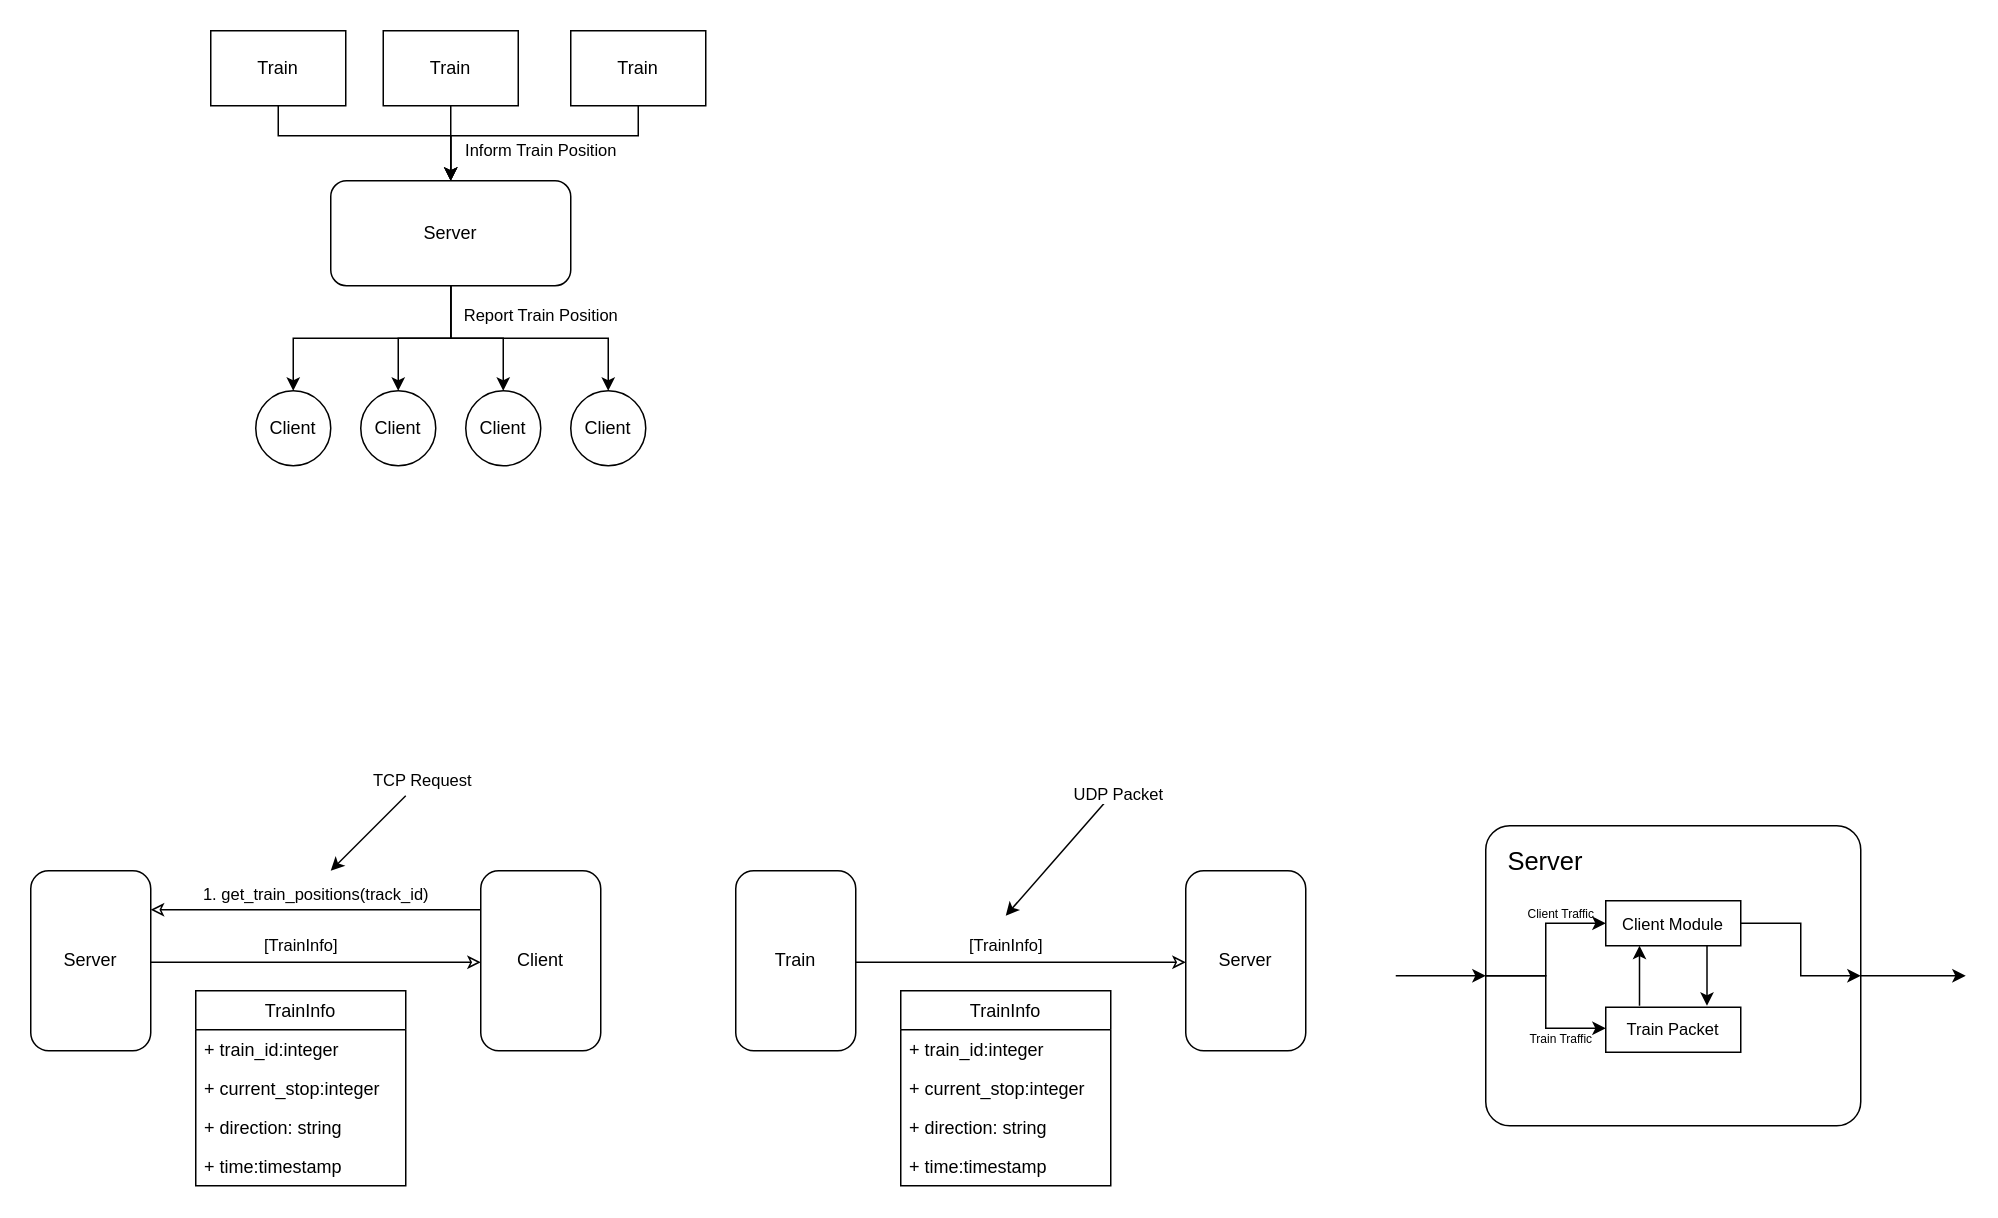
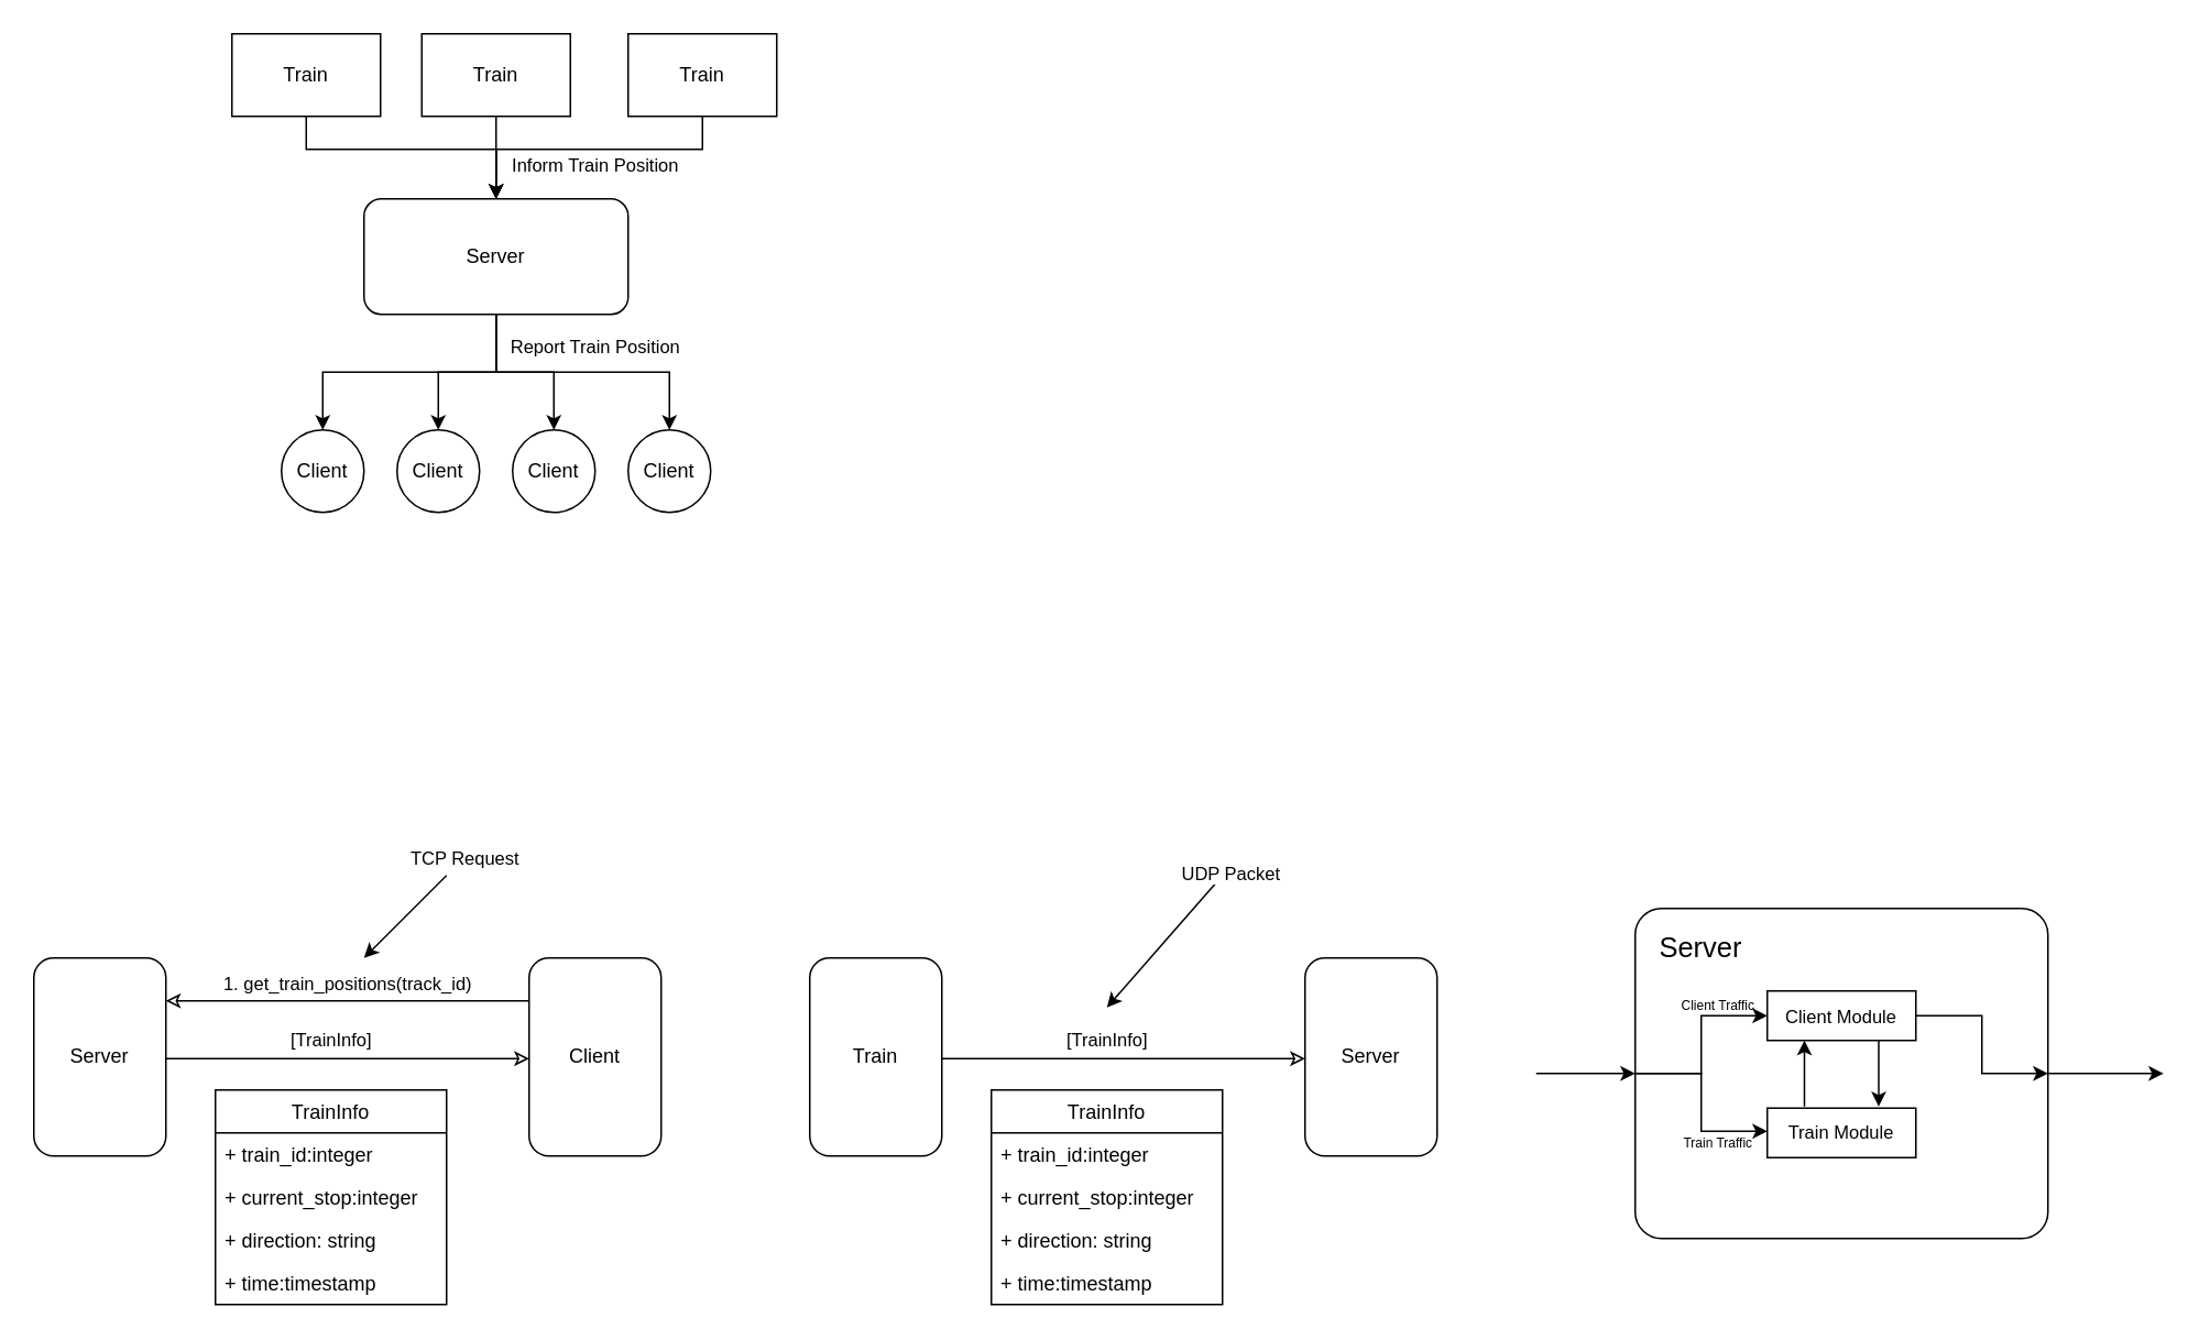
  <mxCell id="0" />
  <mxCell id="1" parent="0" />
  <mxCell id="2" value="Client" style="ellipse;whiteSpace=wrap;html=1;aspect=fixed;" vertex="1" parent="1"><mxGeometry x="170" y="260" width="50" height="50" as="geometry" /></mxCell>
  <mxCell id="3" value="Client" style="ellipse;whiteSpace=wrap;html=1;aspect=fixed;" vertex="1" parent="1"><mxGeometry x="240" y="260" width="50" height="50" as="geometry" /></mxCell>
  <mxCell id="4" value="Client" style="ellipse;whiteSpace=wrap;html=1;aspect=fixed;" vertex="1" parent="1"><mxGeometry x="310" y="260" width="50" height="50" as="geometry" /></mxCell>
  <mxCell id="5" value="Client" style="ellipse;whiteSpace=wrap;html=1;aspect=fixed;" vertex="1" parent="1"><mxGeometry x="380" y="260" width="50" height="50" as="geometry" /></mxCell>
  <mxCell id="6" style="edgeStyle=orthogonalEdgeStyle;rounded=0;orthogonalLoop=1;jettySize=auto;html=1;entryX=0.5;entryY=0;entryDx=0;entryDy=0;" edge="1" parent="1" source="10" target="3"><mxGeometry relative="1" as="geometry" /></mxCell>
  <mxCell id="7" style="edgeStyle=orthogonalEdgeStyle;rounded=0;orthogonalLoop=1;jettySize=auto;html=1;entryX=0.5;entryY=0;entryDx=0;entryDy=0;" edge="1" parent="1" source="10" target="4"><mxGeometry relative="1" as="geometry" /></mxCell>
  <mxCell id="8" style="edgeStyle=orthogonalEdgeStyle;rounded=0;orthogonalLoop=1;jettySize=auto;html=1;entryX=0.5;entryY=0;entryDx=0;entryDy=0;" edge="1" parent="1" source="10" target="5"><mxGeometry relative="1" as="geometry" /></mxCell>
  <mxCell id="9" value="Report Train Position" style="edgeStyle=orthogonalEdgeStyle;rounded=0;orthogonalLoop=1;jettySize=auto;html=1;entryX=0.5;entryY=0;entryDx=0;entryDy=0;" edge="1" parent="1" source="10" target="2"><mxGeometry x="-0.771" y="60" relative="1" as="geometry"><mxPoint as="offset" /></mxGeometry></mxCell>
  <mxCell id="10" value="&lt;div&gt;Server&lt;/div&gt;" style="rounded=1;whiteSpace=wrap;html=1;" vertex="1" parent="1"><mxGeometry x="220" y="120" width="160" height="70" as="geometry" /></mxCell>
  <mxCell id="11" style="edgeStyle=orthogonalEdgeStyle;rounded=0;orthogonalLoop=1;jettySize=auto;html=1;" edge="1" parent="1" source="12"><mxGeometry relative="1" as="geometry"><mxPoint x="300" y="120" as="targetPoint" /><Array as="points"><mxPoint x="185" y="90" /><mxPoint x="300" y="90" /></Array></mxGeometry></mxCell>
  <mxCell id="12" value="Train" style="rounded=0;whiteSpace=wrap;html=1;" vertex="1" parent="1"><mxGeometry x="140" y="20" width="90" height="50" as="geometry" /></mxCell>
  <mxCell id="13" style="edgeStyle=orthogonalEdgeStyle;rounded=0;orthogonalLoop=1;jettySize=auto;html=1;entryX=0.5;entryY=0;entryDx=0;entryDy=0;" edge="1" parent="1" source="14" target="10"><mxGeometry relative="1" as="geometry" /></mxCell>
  <mxCell id="14" value="Train" style="rounded=0;whiteSpace=wrap;html=1;" vertex="1" parent="1"><mxGeometry x="255" y="20" width="90" height="50" as="geometry" /></mxCell>
  <mxCell id="15" value="&lt;div&gt;Inform Train Position&lt;br&gt;&lt;/div&gt;" style="edgeStyle=orthogonalEdgeStyle;rounded=0;orthogonalLoop=1;jettySize=auto;html=1;entryX=0.5;entryY=0;entryDx=0;entryDy=0;" edge="1" parent="1" source="16" target="10"><mxGeometry x="-0.029" y="10" relative="1" as="geometry"><Array as="points"><mxPoint x="425" y="90" /><mxPoint x="300" y="90" /></Array><mxPoint as="offset" /></mxGeometry></mxCell>
  <mxCell id="16" value="Train " style="rounded=0;whiteSpace=wrap;html=1;" vertex="1" parent="1"><mxGeometry x="380" y="20" width="90" height="50" as="geometry" /></mxCell>
  <mxCell id="17" value="1. get_train_positions(track_id)" style="edgeStyle=orthogonalEdgeStyle;rounded=0;orthogonalLoop=1;jettySize=auto;html=1;endArrow=none;endFill=0;startArrow=classic;startFill=0;entryX=0;entryY=0.5;entryDx=0;entryDy=0;" edge="1" parent="1"><mxGeometry y="10" relative="1" as="geometry"><mxPoint x="100" y="606" as="sourcePoint" /><mxPoint x="320" y="606" as="targetPoint" /><mxPoint as="offset" /></mxGeometry></mxCell>
  <mxCell id="18" value="&lt;div&gt;Server&lt;/div&gt;" style="rounded=1;whiteSpace=wrap;html=1;" vertex="1" parent="1"><mxGeometry x="20" y="580" width="80" height="120" as="geometry" /></mxCell>
  <mxCell id="19" value="[TrainInfo]" style="edgeStyle=orthogonalEdgeStyle;rounded=0;orthogonalLoop=1;jettySize=auto;html=1;entryX=0;entryY=0.25;entryDx=0;entryDy=0;endArrow=classic;endFill=0;startArrow=none;startFill=0;exitX=1;exitY=0.25;exitDx=0;exitDy=0;" edge="1" parent="1"><mxGeometry x="-0.091" y="11" relative="1" as="geometry"><mxPoint x="100" y="641" as="sourcePoint" /><mxPoint x="320" y="641" as="targetPoint" /><mxPoint as="offset" /></mxGeometry></mxCell>
  <mxCell id="20" value="&lt;div&gt;Client&lt;/div&gt;" style="rounded=1;whiteSpace=wrap;html=1;" vertex="1" parent="1"><mxGeometry x="320" y="580" width="80" height="120" as="geometry" /></mxCell>
  <mxCell id="21" value="TrainInfo" style="swimlane;fontStyle=0;childLayout=stackLayout;horizontal=1;startSize=26;fillColor=none;horizontalStack=0;resizeParent=1;resizeParentMax=0;resizeLast=0;collapsible=1;marginBottom=0;" vertex="1" parent="1"><mxGeometry x="130" y="660" width="140" height="130" as="geometry" /></mxCell>
  <mxCell id="22" value="+ train_id:integer" style="text;strokeColor=none;fillColor=none;align=left;verticalAlign=top;spacingLeft=4;spacingRight=4;overflow=hidden;rotatable=0;points=[[0,0.5],[1,0.5]];portConstraint=eastwest;" vertex="1" parent="21"><mxGeometry y="26" width="140" height="26" as="geometry" /></mxCell>
  <mxCell id="23" value="+ current_stop:integer" style="text;strokeColor=none;fillColor=none;align=left;verticalAlign=top;spacingLeft=4;spacingRight=4;overflow=hidden;rotatable=0;points=[[0,0.5],[1,0.5]];portConstraint=eastwest;" vertex="1" parent="21"><mxGeometry y="52" width="140" height="26" as="geometry" /></mxCell>
  <mxCell id="24" value="+ direction: string" style="text;strokeColor=none;fillColor=none;align=left;verticalAlign=top;spacingLeft=4;spacingRight=4;overflow=hidden;rotatable=0;points=[[0,0.5],[1,0.5]];portConstraint=eastwest;" vertex="1" parent="21"><mxGeometry y="78" width="140" height="26" as="geometry" /></mxCell>
  <mxCell id="25" value="+ time:timestamp" style="text;strokeColor=none;fillColor=none;align=left;verticalAlign=top;spacingLeft=4;spacingRight=4;overflow=hidden;rotatable=0;points=[[0,0.5],[1,0.5]];portConstraint=eastwest;" vertex="1" parent="21"><mxGeometry y="104" width="140" height="26" as="geometry" /></mxCell>
  <mxCell id="26" value="" style="endArrow=none;html=1;rounded=0;startArrow=classic;startFill=1;" edge="1" parent="1"><mxGeometry width="50" height="50" relative="1" as="geometry"><mxPoint x="220" y="580" as="sourcePoint" /><mxPoint x="270" y="530" as="targetPoint" /></mxGeometry></mxCell>
  <mxCell id="27" value="&lt;div&gt;TCP Request&lt;/div&gt;" style="edgeLabel;html=1;align=center;verticalAlign=middle;resizable=0;points=[];" vertex="1" connectable="0" parent="26"><mxGeometry x="0.452" relative="1" as="geometry"><mxPoint x="24" y="-24" as="offset" /></mxGeometry></mxCell>
  <mxCell id="28" value="Train" style="rounded=1;whiteSpace=wrap;html=1;" vertex="1" parent="1"><mxGeometry x="490" y="580" width="80" height="120" as="geometry" /></mxCell>
  <mxCell id="29" value="[TrainInfo]" style="edgeStyle=orthogonalEdgeStyle;rounded=0;orthogonalLoop=1;jettySize=auto;html=1;entryX=0;entryY=0.25;entryDx=0;entryDy=0;endArrow=classic;endFill=0;startArrow=none;startFill=0;exitX=1;exitY=0.25;exitDx=0;exitDy=0;" edge="1" parent="1"><mxGeometry x="-0.091" y="11" relative="1" as="geometry"><mxPoint x="570" y="641" as="sourcePoint" /><mxPoint x="790" y="641" as="targetPoint" /><mxPoint as="offset" /></mxGeometry></mxCell>
  <mxCell id="30" value="Server" style="rounded=1;whiteSpace=wrap;html=1;" vertex="1" parent="1"><mxGeometry x="790" y="580" width="80" height="120" as="geometry" /></mxCell>
  <mxCell id="31" value="TrainInfo" style="swimlane;fontStyle=0;childLayout=stackLayout;horizontal=1;startSize=26;fillColor=none;horizontalStack=0;resizeParent=1;resizeParentMax=0;resizeLast=0;collapsible=1;marginBottom=0;" vertex="1" parent="1"><mxGeometry x="600" y="660" width="140" height="130" as="geometry" /></mxCell>
  <mxCell id="32" value="+ train_id:integer" style="text;strokeColor=none;fillColor=none;align=left;verticalAlign=top;spacingLeft=4;spacingRight=4;overflow=hidden;rotatable=0;points=[[0,0.5],[1,0.5]];portConstraint=eastwest;" vertex="1" parent="31"><mxGeometry y="26" width="140" height="26" as="geometry" /></mxCell>
  <mxCell id="33" value="+ current_stop:integer" style="text;strokeColor=none;fillColor=none;align=left;verticalAlign=top;spacingLeft=4;spacingRight=4;overflow=hidden;rotatable=0;points=[[0,0.5],[1,0.5]];portConstraint=eastwest;" vertex="1" parent="31"><mxGeometry y="52" width="140" height="26" as="geometry" /></mxCell>
  <mxCell id="34" value="+ direction: string" style="text;strokeColor=none;fillColor=none;align=left;verticalAlign=top;spacingLeft=4;spacingRight=4;overflow=hidden;rotatable=0;points=[[0,0.5],[1,0.5]];portConstraint=eastwest;" vertex="1" parent="31"><mxGeometry y="78" width="140" height="26" as="geometry" /></mxCell>
  <mxCell id="35" value="+ time:timestamp" style="text;strokeColor=none;fillColor=none;align=left;verticalAlign=top;spacingLeft=4;spacingRight=4;overflow=hidden;rotatable=0;points=[[0,0.5],[1,0.5]];portConstraint=eastwest;" vertex="1" parent="31"><mxGeometry y="104" width="140" height="26" as="geometry" /></mxCell>
  <mxCell id="36" value="" style="endArrow=none;html=1;rounded=0;startArrow=classic;startFill=1;" edge="1" parent="1"><mxGeometry width="50" height="50" relative="1" as="geometry"><mxPoint x="670" y="610" as="sourcePoint" /><mxPoint x="740" y="530" as="targetPoint" /></mxGeometry></mxCell>
  <mxCell id="37" value="&lt;div&gt;UDP Packet&lt;/div&gt;" style="edgeLabel;html=1;align=center;verticalAlign=middle;resizable=0;points=[];" vertex="1" connectable="0" parent="36"><mxGeometry x="0.452" relative="1" as="geometry"><mxPoint x="24" y="-24" as="offset" /></mxGeometry></mxCell>
  <mxCell id="38" value="" style="rounded=1;whiteSpace=wrap;html=1;arcSize=8;" vertex="1" parent="1"><mxGeometry x="990" y="550" width="250" height="200" as="geometry" /></mxCell>
  <mxCell id="39" value="&lt;font style=&quot;font-size: 17px;&quot;&gt;Server&lt;/font&gt;" style="text;html=1;strokeColor=none;fillColor=none;align=center;verticalAlign=middle;whiteSpace=wrap;rounded=0;fontSize=17;" vertex="1" parent="1"><mxGeometry x="1000" y="560" width="60" height="30" as="geometry" /></mxCell>
  <mxCell id="40" value="&lt;font style=&quot;font-size: 8px;&quot;&gt;&lt;font style=&quot;font-size: 8px;&quot;&gt;Train Traffic&lt;/font&gt;&lt;br&gt;&lt;/font&gt;" style="endArrow=classic;html=1;rounded=0;fontSize=17;entryX=0;entryY=0.5;entryDx=0;entryDy=0;exitX=0;exitY=0.5;exitDx=0;exitDy=0;labelBackgroundColor=none;labelPosition=center;verticalLabelPosition=middle;align=center;verticalAlign=middle;" edge="1" parent="1" target="45"><mxGeometry x="0.478" y="-5" width="50" height="50" relative="1" as="geometry"><mxPoint x="990" y="650" as="sourcePoint" /><mxPoint x="1070" y="615" as="targetPoint" /><Array as="points"><mxPoint x="1030" y="650" /><mxPoint x="1030" y="685" /></Array><mxPoint as="offset" /></mxGeometry></mxCell>
  <mxCell id="41" value="" style="endArrow=classic;html=1;rounded=0;fontSize=17;entryX=0;entryY=0.5;entryDx=0;entryDy=0;" edge="1" parent="1" target="38"><mxGeometry width="50" height="50" relative="1" as="geometry"><mxPoint x="930" y="650" as="sourcePoint" /><mxPoint x="1150" y="640" as="targetPoint" /></mxGeometry></mxCell>
  <mxCell id="42" value="" style="rounded=1;whiteSpace=wrap;html=1;fontSize=17;arcSize=0;" vertex="1" parent="1"><mxGeometry x="1070" y="600" width="90" height="30" as="geometry" /></mxCell>
  <mxCell id="43" value="&lt;font style=&quot;font-size: 11px;&quot;&gt;Client Module&lt;/font&gt;" style="text;html=1;strokeColor=none;fillColor=none;align=center;verticalAlign=middle;whiteSpace=wrap;rounded=0;fontSize=17;" vertex="1" parent="1"><mxGeometry x="1070" y="600" width="90" height="30" as="geometry" /></mxCell>
  <mxCell id="44" value="" style="rounded=1;whiteSpace=wrap;html=1;fontSize=17;arcSize=0;" vertex="1" parent="1"><mxGeometry x="1070" y="671" width="90" height="30" as="geometry" /></mxCell>
- <mxCell id="45" value="&lt;font style=&quot;font-size: 11px;&quot;&gt;Train Packet&lt;/font&gt;" style="text;html=1;strokeColor=none;fillColor=none;align=center;verticalAlign=middle;whiteSpace=wrap;rounded=0;fontSize=17;" vertex="1" parent="1"><mxGeometry x="1070" y="670" width="90" height="30" as="geometry" /></mxCell>
+ <mxCell id="45" value="&lt;font style=&quot;font-size: 11px;&quot;&gt;Train Module&lt;/font&gt;" style="text;html=1;strokeColor=none;fillColor=none;align=center;verticalAlign=middle;whiteSpace=wrap;rounded=0;fontSize=17;" vertex="1" parent="1"><mxGeometry x="1070" y="670" width="90" height="30" as="geometry" /></mxCell>
  <mxCell id="46" value="&lt;font style=&quot;font-size: 8px;&quot;&gt;Client Traffic&lt;br&gt;&lt;/font&gt;" style="endArrow=classic;html=1;rounded=0;fontSize=17;entryX=0;entryY=0.5;entryDx=0;entryDy=0;exitX=0;exitY=0.5;exitDx=0;exitDy=0;labelBackgroundColor=none;labelPosition=center;verticalLabelPosition=bottom;align=center;verticalAlign=top;" edge="1" parent="1" source="38" target="43"><mxGeometry x="0.478" y="25" width="50" height="50" relative="1" as="geometry"><mxPoint x="940" y="660" as="sourcePoint" /><mxPoint x="1000" y="660" as="targetPoint" /><Array as="points"><mxPoint x="1030" y="650" /><mxPoint x="1030" y="615" /></Array><mxPoint as="offset" /></mxGeometry></mxCell>
  <mxCell id="47" value="" style="endArrow=classic;html=1;rounded=0;fontSize=11;entryX=0.25;entryY=1;entryDx=0;entryDy=0;exitX=0.25;exitY=0;exitDx=0;exitDy=0;" edge="1" parent="1" source="45" target="43"><mxGeometry width="50" height="50" relative="1" as="geometry"><mxPoint x="1070" y="690" as="sourcePoint" /><mxPoint x="1120" y="640" as="targetPoint" /></mxGeometry></mxCell>
  <mxCell id="48" value="" style="endArrow=classic;html=1;rounded=0;fontSize=11;entryX=0.75;entryY=0;entryDx=0;entryDy=0;exitX=0.75;exitY=1;exitDx=0;exitDy=0;" edge="1" parent="1" source="43" target="45"><mxGeometry width="50" height="50" relative="1" as="geometry"><mxPoint x="1115.64" y="669.37" as="sourcePoint" /><mxPoint x="1116" y="639.88" as="targetPoint" /></mxGeometry></mxCell>
  <mxCell id="49" value="" style="endArrow=classic;html=1;rounded=0;fontSize=17;entryX=1;entryY=0.5;entryDx=0;entryDy=0;exitX=0;exitY=0.5;exitDx=0;exitDy=0;" edge="1" parent="1" target="38"><mxGeometry width="50" height="50" relative="1" as="geometry"><mxPoint x="1160" y="615" as="sourcePoint" /><mxPoint x="1240" y="640" as="targetPoint" /><Array as="points"><mxPoint x="1200" y="615" /><mxPoint x="1200" y="650" /></Array></mxGeometry></mxCell>
  <mxCell id="50" value="" style="endArrow=classic;html=1;rounded=0;fontSize=17;exitX=1;exitY=0.5;exitDx=0;exitDy=0;" edge="1" parent="1" source="38"><mxGeometry width="50" height="50" relative="1" as="geometry"><mxPoint x="1170" y="695" as="sourcePoint" /><mxPoint x="1310" y="650" as="targetPoint" /><Array as="points"><mxPoint x="1290" y="650" /></Array></mxGeometry></mxCell>
